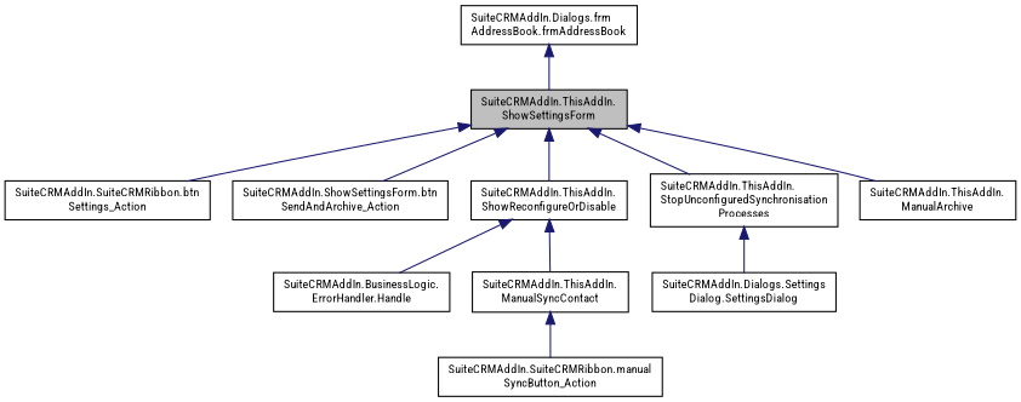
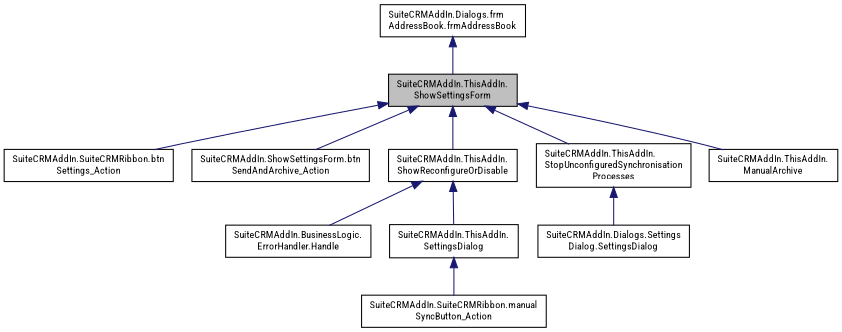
  digraph {
    fontname="Roboto Condensed"
    rankdir=TB
    node [color=black fillcolor=white fontname="Roboto Condensed" fontsize=10 shape=record style=filled]
    edge [color=midnightblue dir=back fontname="Roboto Condensed" fontsize=10 labelfontname=Helvetica labelfontsize=10 style=solid]
    n1 [fillcolor=grey75 fontcolor=black height=0.2 label="SuiteCRMAddIn.ThisAddIn.\lShowSettingsForm" width=0.4]
    n2 [height=0.2 label="SuiteCRMAddIn.SuiteCRMRibbon.btn\lSettings_Action" width=0.4]
    n3 [height=0.2 label="SuiteCRMAddIn.ShowSettingsForm.btn\lSendAndArchive_Action" width=0.4]
    n4 [height=0.2 label="SuiteCRMAddIn.ThisAddIn.\lShowReconfigureOrDisable" width=0.4]
    n5 [height=0.2 label="SuiteCRMAddIn.ThisAddIn.\lStopUnconfiguredSynchronisation\lProcesses" width=0.4]
    n6 [height=0.2 label="SuiteCRMAddIn.ThisAddIn.\lManualArchive" width=0.4]
    n7 [height=0.2 label="SuiteCRMAddIn.Dialogs.frm\lAddressBook.frmAddressBook" width=0.4]
    n8 [height=0.2 label="SuiteCRMAddIn.BusinessLogic.\lErrorHandler.Handle" width=0.4]
-   n9 [height=0.2 label="SuiteCRMAddIn.ThisAddIn.\lManualSyncContact" width=0.4]
+   n9 [height=0.2 label="SuiteCRMAddIn.ThisAddIn.\lSettingsDialog" width=0.4]
    n10 [height=0.2 label="SuiteCRMAddIn.Dialogs.Settings\lDialog.SettingsDialog" width=0.4]
    n11 [height=0.2 label="SuiteCRMAddIn.SuiteCRMRibbon.manual\lSyncButton_Action" width=0.4]
    n1 -> n2
    n1 -> n3
    n1 -> n4
    n1 -> n5
    n1 -> n6
    n4 -> n8
    n4 -> n9
    n5 -> n10
    n7 -> n1
    n9 -> n11
  }
